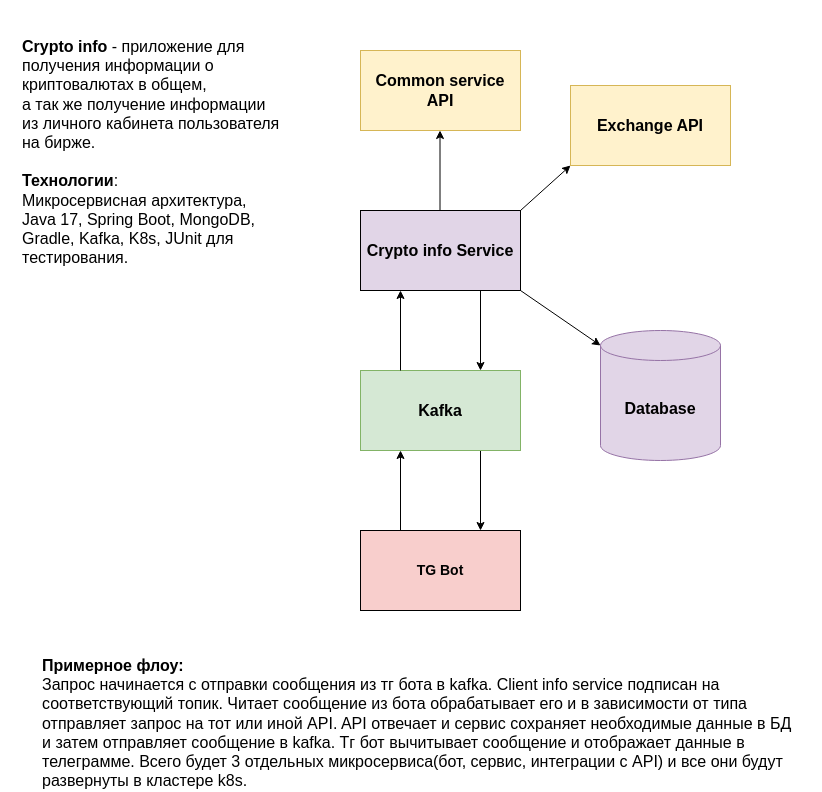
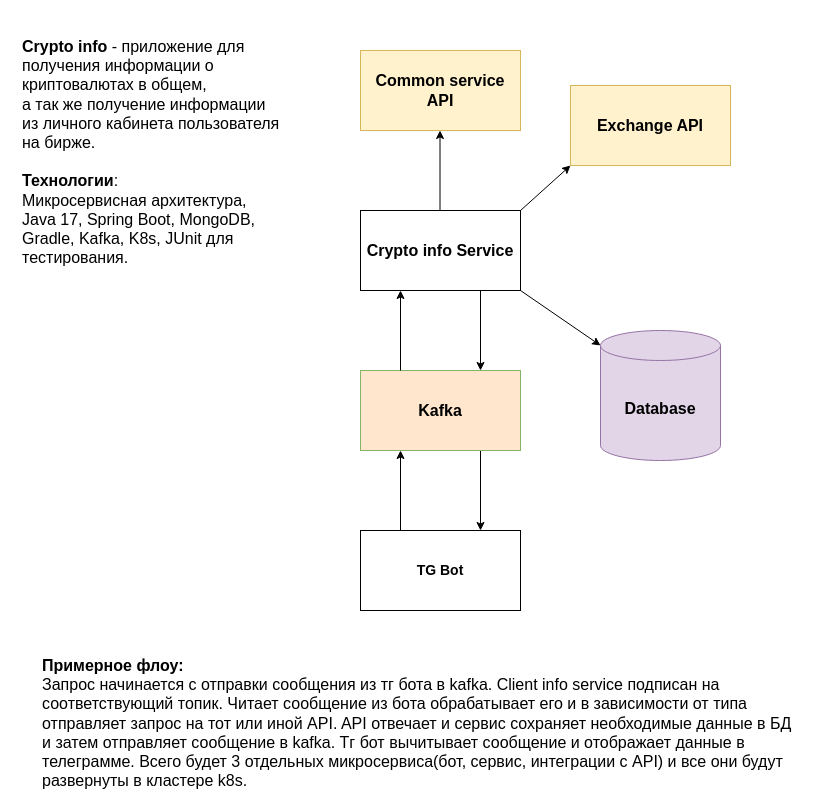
  <mxCell id="0" />
  <mxCell id="1" parent="0" />
- <mxCell id="2" value="&lt;font style=&quot;font-size: 14px;&quot;&gt;&lt;b&gt;TG Bot&lt;/b&gt;&lt;/font&gt;" style="rounded=0;whiteSpace=wrap;html=1;fillColor=#f8cecc;" vertex="1" parent="1"><mxGeometry x="360" y="530" width="160" height="80" as="geometry" /></mxCell>
+ <mxCell id="2" value="&lt;font style=&quot;font-size: 14px;&quot;&gt;&lt;b&gt;TG Bot&lt;/b&gt;&lt;/font&gt;" style="rounded=0;whiteSpace=wrap;html=1;" vertex="1" parent="1"><mxGeometry x="360" y="530" width="160" height="80" as="geometry" /></mxCell>
  <mxCell id="3" value="" style="endArrow=classic;html=1;rounded=0;exitX=0.25;exitY=0;exitDx=0;exitDy=0;" edge="1" parent="1" source="2"><mxGeometry width="50" height="50" relative="1" as="geometry"><mxPoint x="400" y="520" as="sourcePoint" /><mxPoint x="400" y="450" as="targetPoint" /></mxGeometry></mxCell>
  <mxCell id="4" value="" style="endArrow=classic;html=1;rounded=0;" edge="1" parent="1"><mxGeometry width="50" height="50" relative="1" as="geometry"><mxPoint x="480" y="450" as="sourcePoint" /><mxPoint x="480" y="530" as="targetPoint" /></mxGeometry></mxCell>
- <mxCell id="5" value="&lt;font size=&quot;3&quot;&gt;&lt;b&gt;Kafka&lt;/b&gt;&lt;/font&gt;" style="rounded=0;whiteSpace=wrap;html=1;fillColor=#d5e8d4;strokeColor=#82b366;" vertex="1" parent="1"><mxGeometry x="360" y="370" width="160" height="80" as="geometry" /></mxCell>
- <mxCell id="6" value="&lt;font size=&quot;3&quot;&gt;&lt;b&gt;Crypto info Service&lt;/b&gt;&lt;/font&gt;" style="rounded=0;whiteSpace=wrap;html=1;fillColor=#e1d5e7;" vertex="1" parent="1"><mxGeometry x="360" y="210" width="160" height="80" as="geometry" /></mxCell>
+ <mxCell id="5" value="&lt;font size=&quot;3&quot;&gt;&lt;b&gt;Kafka&lt;/b&gt;&lt;/font&gt;" style="rounded=0;whiteSpace=wrap;html=1;fillColor=#ffe6cc;strokeColor=#82b366;" vertex="1" parent="1"><mxGeometry x="360" y="370" width="160" height="80" as="geometry" /></mxCell>
+ <mxCell id="6" value="&lt;font size=&quot;3&quot;&gt;&lt;b&gt;Crypto info Service&lt;/b&gt;&lt;/font&gt;" style="rounded=0;whiteSpace=wrap;html=1;" vertex="1" parent="1"><mxGeometry x="360" y="210" width="160" height="80" as="geometry" /></mxCell>
  <mxCell id="7" value="" style="endArrow=classic;html=1;rounded=0;exitX=0.25;exitY=0;exitDx=0;exitDy=0;" edge="1" parent="1"><mxGeometry width="50" height="50" relative="1" as="geometry"><mxPoint x="400" y="370" as="sourcePoint" /><mxPoint x="400" y="290" as="targetPoint" /></mxGeometry></mxCell>
  <mxCell id="8" value="" style="endArrow=classic;html=1;rounded=0;" edge="1" parent="1"><mxGeometry width="50" height="50" relative="1" as="geometry"><mxPoint x="480" y="290" as="sourcePoint" /><mxPoint x="480" y="370" as="targetPoint" /></mxGeometry></mxCell>
  <mxCell id="9" value="&lt;font size=&quot;3&quot;&gt;&lt;b&gt;Exchange API&lt;/b&gt;&lt;/font&gt;" style="rounded=0;whiteSpace=wrap;html=1;fillColor=#fff2cc;strokeColor=#d6b656;" vertex="1" parent="1"><mxGeometry x="570" y="85" width="160" height="80" as="geometry" /></mxCell>
  <mxCell id="10" value="&lt;font size=&quot;3&quot;&gt;&lt;b&gt;Common service API&lt;/b&gt;&lt;/font&gt;" style="rounded=0;whiteSpace=wrap;html=1;fillColor=#fff2cc;strokeColor=#d6b656;" vertex="1" parent="1"><mxGeometry x="360" y="50" width="160" height="80" as="geometry" /></mxCell>
  <mxCell id="11" value="" style="endArrow=classic;html=1;rounded=0;entryX=0;entryY=1;entryDx=0;entryDy=0;" edge="1" parent="1" target="9"><mxGeometry width="50" height="50" relative="1" as="geometry"><mxPoint x="520" y="210" as="sourcePoint" /><mxPoint x="570" y="160" as="targetPoint" /></mxGeometry></mxCell>
  <mxCell id="12" value="" style="endArrow=classic;html=1;rounded=0;exitX=0.25;exitY=0;exitDx=0;exitDy=0;" edge="1" parent="1"><mxGeometry width="50" height="50" relative="1" as="geometry"><mxPoint x="439.5" y="210" as="sourcePoint" /><mxPoint x="439.5" y="130" as="targetPoint" /></mxGeometry></mxCell>
  <mxCell id="13" value="&lt;font style=&quot;font-size: 16px;&quot;&gt;&lt;b style=&quot;&quot;&gt;Database&lt;/b&gt;&lt;/font&gt;" style="shape=cylinder3;whiteSpace=wrap;html=1;boundedLbl=1;backgroundOutline=1;size=15;fillColor=#e1d5e7;strokeColor=#9673a6;" vertex="1" parent="1"><mxGeometry x="600" y="330" width="120" height="130" as="geometry" /></mxCell>
  <mxCell id="14" value="" style="endArrow=classic;html=1;rounded=0;entryX=0;entryY=0;entryDx=0;entryDy=15;entryPerimeter=0;" edge="1" parent="1" target="13"><mxGeometry width="50" height="50" relative="1" as="geometry"><mxPoint x="520" y="290" as="sourcePoint" /><mxPoint x="570" y="240" as="targetPoint" /></mxGeometry></mxCell>
  <mxCell id="15" value="&lt;div style=&quot;&quot;&gt;&lt;span style=&quot;background-color: initial; font-size: 16px; text-align: left;&quot;&gt;&amp;nbsp;&lt;/span&gt;&lt;br&gt;&lt;/div&gt;" style="text;html=1;align=center;verticalAlign=middle;resizable=0;points=[];autosize=1;strokeColor=none;fillColor=none;rotation=0;" vertex="1" parent="1"><mxGeometry x="140" y="20" width="30" height="30" as="geometry" /></mxCell>
  <mxCell id="16" value="&lt;font style=&quot;font-size: 16px;&quot;&gt;&lt;b&gt;Crypto info&lt;/b&gt; - приложение для получения информации о криптовалютах в общем,&lt;br&gt;а так же получение информации из личного кабинета пользователя на бирже.&lt;br&gt;&lt;br&gt;&lt;b&gt;Технологии&lt;/b&gt;:&lt;/font&gt;&lt;div&gt;&lt;font size=&quot;3&quot;&gt;Микросервисная архитектура, Java 17, Spring Boot, MongoDB,&amp;nbsp;&lt;/font&gt;&lt;/div&gt;&lt;div&gt;&lt;font size=&quot;3&quot;&gt;Gradle, Kafka, K8s, JUnit для&lt;/font&gt;&lt;/div&gt;&lt;div&gt;&lt;font size=&quot;3&quot;&gt;тестирования.&lt;/font&gt;&lt;/div&gt;&lt;div&gt;&lt;font size=&quot;3&quot;&gt;&lt;br&gt;&lt;/font&gt;&lt;/div&gt;" style="text;whiteSpace=wrap;html=1;" vertex="1" parent="1"><mxGeometry x="20" y="30" width="260" height="100" as="geometry" /></mxCell>
  <mxCell id="17" value="&lt;div&gt;&lt;span style=&quot;font-size: 16px;&quot;&gt;&lt;b&gt;Примерное флоу:&lt;/b&gt;&lt;/span&gt;&lt;/div&gt;&lt;div&gt;&lt;span style=&quot;font-size: 16px;&quot;&gt;Запрос начинается с отправки сообщения из тг бота в kafka. Client info service подписан на соответствующий топик. Читает сообщение из бота обрабатывает его и в зависимости от типа отправляет запрос на тот или иной API. API отвечает и сервис сохраняет необходимые данные в БД и затем отправляет сообщение в kafka. Тг бот вычитывает сообщение и отображает данные в телеграмме. Всего будет 3 отдельных микросервиса(бот, сервис, интеграции с API) и все они будут развернуты в кластере k8s.&lt;/span&gt;&lt;span style=&quot;font-size: 16px; background-color: initial;&quot;&gt;&amp;nbsp;&lt;/span&gt;&lt;/div&gt;" style="text;whiteSpace=wrap;html=1;" vertex="1" parent="1"><mxGeometry x="40" y="649" width="760" height="100" as="geometry" /></mxCell>
